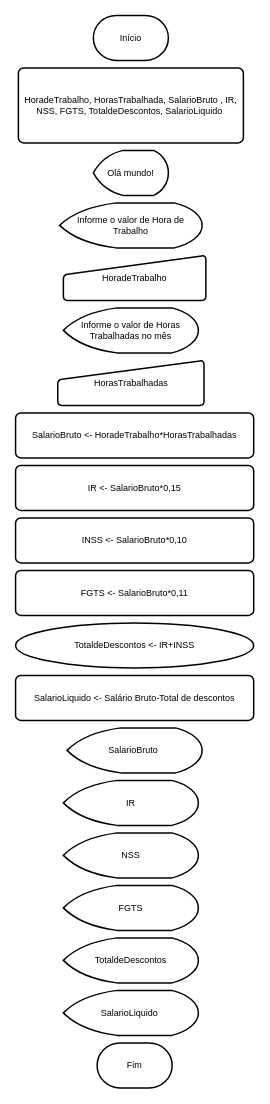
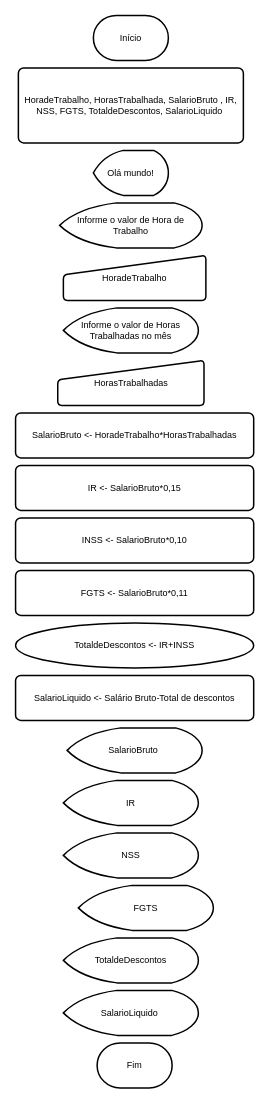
  <mxCell id="0" />
  <mxCell id="1" parent="0" />
  <mxCell id="2" value="HoradeTrabalho,&amp;nbsp;HorasTrabalhada, SalarioBruto , IR, NSS, FGTS, TotaldeDescontos, SalarioLiquido&amp;nbsp;" style="rounded=1;whiteSpace=wrap;html=1;absoluteArcSize=1;arcSize=14;strokeWidth=2;align=center;" vertex="1" parent="1"><mxGeometry x="24" y="90" width="300" height="100" as="geometry" /></mxCell>
  <mxCell id="3" value="HoradeTrabalho" style="html=1;strokeWidth=2;shape=manualInput;whiteSpace=wrap;rounded=1;size=26;arcSize=11;" vertex="1" parent="1"><mxGeometry x="84" y="340" width="190" height="60" as="geometry" /></mxCell>
  <mxCell id="4" value="Olá mundo!" style="strokeWidth=2;html=1;shape=mxgraph.flowchart.display;whiteSpace=wrap;spacing=2;" vertex="1" parent="1"><mxGeometry x="124" width="100" height="60" as="geometry" y="200" /></mxCell>
  <mxCell id="5" value="Início" style="strokeWidth=2;html=1;shape=mxgraph.flowchart.terminator;whiteSpace=wrap;" vertex="1" parent="1"><mxGeometry x="124" y="20" width="100" height="60" as="geometry" /></mxCell>
  <mxCell id="6" value="Informe o valor de Hora de Trabalho" style="strokeWidth=2;html=1;shape=mxgraph.flowchart.display;whiteSpace=wrap;spacing=2;" vertex="1" parent="1"><mxGeometry x="79" y="270" width="190" height="60" as="geometry" /></mxCell>
  <mxCell id="7" value="HorasTrabalhadas" style="html=1;strokeWidth=2;shape=manualInput;whiteSpace=wrap;rounded=1;size=26;arcSize=11;" vertex="1" parent="1"><mxGeometry x="76.5" y="480" width="195" height="60" as="geometry" /></mxCell>
  <mxCell id="8" value="Informe o valor de Horas Trabalhadas no mês" style="strokeWidth=2;html=1;shape=mxgraph.flowchart.display;whiteSpace=wrap;spacing=2;" vertex="1" parent="1"><mxGeometry x="84" y="410" width="180" height="60" as="geometry" /></mxCell>
  <mxCell id="9" value="SalarioBruto &lt;- HoradeTrabalho*HorasTrabalhadas" style="rounded=1;whiteSpace=wrap;html=1;absoluteArcSize=1;arcSize=14;strokeWidth=2;" vertex="1" parent="1"><mxGeometry x="20.25" y="550" width="317.5" height="60" as="geometry" /></mxCell>
  <mxCell id="10" value="IR &lt;- SalarioBruto*0,15" style="rounded=1;whiteSpace=wrap;html=1;absoluteArcSize=1;arcSize=14;strokeWidth=2;" vertex="1" parent="1"><mxGeometry x="20.25" y="620" width="317.5" height="60" as="geometry" /></mxCell>
  <mxCell id="11" value="INSS &lt;- SalarioBruto*0,10" style="rounded=1;whiteSpace=wrap;html=1;absoluteArcSize=1;arcSize=14;strokeWidth=2;" vertex="1" parent="1"><mxGeometry x="20.25" y="690" width="317.5" height="60" as="geometry" /></mxCell>
  <mxCell id="12" value="FGTS &lt;- SalarioBruto*0,11" style="rounded=1;whiteSpace=wrap;html=1;absoluteArcSize=1;arcSize=14;strokeWidth=2;" vertex="1" parent="1"><mxGeometry x="20.25" y="760" width="317.5" height="60" as="geometry" /></mxCell>
  <mxCell id="13" value="TotaldeDescontos &lt;- IR+INSS" style="ellipse;whiteSpace=wrap;html=1;absoluteArcSize=1;arcSize=14;strokeWidth=2;" vertex="1" parent="1"><mxGeometry x="20.25" y="830" width="317.5" height="60" as="geometry" /></mxCell>
  <mxCell id="14" value="SalarioLiquido &lt;- Salário Bruto-Total de descontos" style="rounded=1;whiteSpace=wrap;html=1;absoluteArcSize=1;arcSize=14;strokeWidth=2;" vertex="1" parent="1"><mxGeometry x="20.25" y="900" width="317.5" height="60" as="geometry" /></mxCell>
  <mxCell id="15" value="SalarioBruto&amp;nbsp;" style="strokeWidth=2;html=1;shape=mxgraph.flowchart.display;whiteSpace=wrap;spacing=2;" vertex="1" parent="1"><mxGeometry x="89" y="970" width="180" height="60" as="geometry" /></mxCell>
  <mxCell id="16" value="IR" style="strokeWidth=2;html=1;shape=mxgraph.flowchart.display;whiteSpace=wrap;spacing=2;" vertex="1" parent="1"><mxGeometry x="84" y="1040" width="180" height="60" as="geometry" /></mxCell>
  <mxCell id="17" value="NSS" style="strokeWidth=2;html=1;shape=mxgraph.flowchart.display;whiteSpace=wrap;spacing=2;" vertex="1" parent="1"><mxGeometry x="84" y="1110" width="180" height="60" as="geometry" /></mxCell>
- <mxCell id="18" value="FGTS" style="strokeWidth=2;html=1;shape=mxgraph.flowchart.display;whiteSpace=wrap;spacing=2;" vertex="1" parent="1"><mxGeometry x="84" y="1180" width="180" height="60" as="geometry" /></mxCell>
+ <mxCell id="18" value="FGTS" style="strokeWidth=2;html=1;shape=mxgraph.flowchart.display;whiteSpace=wrap;spacing=2;" vertex="1" parent="1"><mxGeometry x="104" y="1180" width="180" height="60" as="geometry" /></mxCell>
  <mxCell id="19" value="TotaldeDescontos" style="strokeWidth=2;html=1;shape=mxgraph.flowchart.display;whiteSpace=wrap;spacing=2;" vertex="1" parent="1"><mxGeometry x="84" y="1250" width="180" height="60" as="geometry" /></mxCell>
  <mxCell id="20" value="SalarioLiquido&amp;nbsp;" style="strokeWidth=2;html=1;shape=mxgraph.flowchart.display;whiteSpace=wrap;spacing=2;" vertex="1" parent="1"><mxGeometry x="84" y="1320" width="180" height="60" as="geometry" /></mxCell>
  <mxCell id="21" value="Fim" style="strokeWidth=2;html=1;shape=mxgraph.flowchart.terminator;whiteSpace=wrap;" vertex="1" parent="1"><mxGeometry x="129" y="1390" width="100" height="60" as="geometry" /></mxCell>
